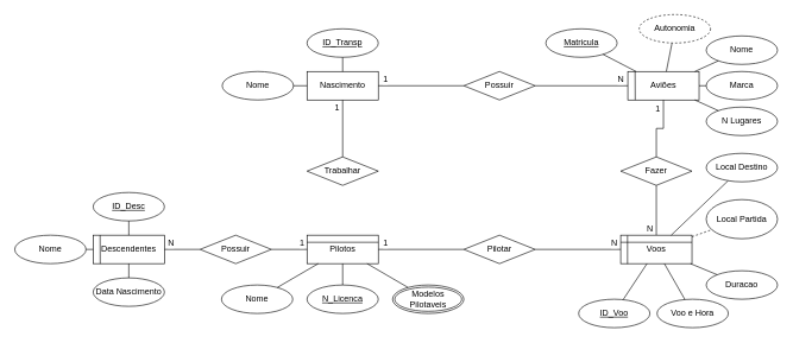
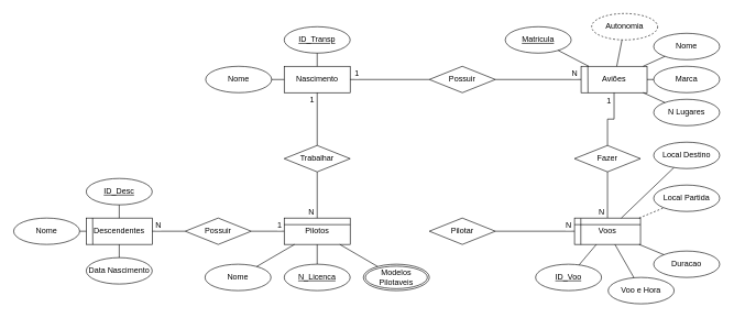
  <mxCell id="0" />
  <mxCell id="1" parent="0" />
  <mxCell id="2" value="Nascimento" style="whiteSpace=wrap;html=1;align=center;" vertex="1" parent="1"><mxGeometry x="430" y="100" width="100" height="40" as="geometry" /></mxCell>
  <mxCell id="3" value="Aviões" style="whiteSpace=wrap;html=1;align=center;" vertex="1" parent="1"><mxGeometry x="880" y="100" width="100" height="40" as="geometry" /></mxCell>
  <mxCell id="4" value="Matricula" style="ellipse;whiteSpace=wrap;html=1;align=center;fontStyle=4;" vertex="1" parent="1"><mxGeometry x="765" y="40" width="100" height="40" as="geometry" /></mxCell>
  <mxCell id="5" value="Nome" style="ellipse;whiteSpace=wrap;html=1;align=center;" vertex="1" parent="1"><mxGeometry x="990" y="50" width="100" height="40" as="geometry" /></mxCell>
  <mxCell id="6" value="Marca" style="ellipse;whiteSpace=wrap;html=1;align=center;" vertex="1" parent="1"><mxGeometry x="990" y="100" width="100" height="40" as="geometry" /></mxCell>
  <mxCell id="7" value="N Lugares" style="ellipse;whiteSpace=wrap;html=1;align=center;" vertex="1" parent="1"><mxGeometry x="990" y="150" width="100" height="40" as="geometry" /></mxCell>
  <mxCell id="8" value="Autonomia" style="ellipse;whiteSpace=wrap;html=1;align=center;dashed=1;" vertex="1" parent="1"><mxGeometry x="896" y="20" width="100" height="40" as="geometry" /></mxCell>
  <mxCell id="9" style="edgeStyle=orthogonalEdgeStyle;rounded=0;orthogonalLoop=1;jettySize=auto;html=1;exitX=0.5;exitY=1;exitDx=0;exitDy=0;" edge="1" parent="1" source="5" target="5"><mxGeometry relative="1" as="geometry" /></mxCell>
  <mxCell id="10" value="" style="endArrow=none;html=1;rounded=0;" edge="1" parent="1" source="8" target="3"><mxGeometry relative="1" as="geometry"><mxPoint x="830" y="280" as="sourcePoint" /><mxPoint x="990" y="280" as="targetPoint" /></mxGeometry></mxCell>
  <mxCell id="11" value="" style="endArrow=none;html=1;rounded=0;" edge="1" parent="1" source="7" target="3"><mxGeometry relative="1" as="geometry"><mxPoint x="700" y="310" as="sourcePoint" /><mxPoint x="860" y="310" as="targetPoint" /></mxGeometry></mxCell>
  <mxCell id="12" value="" style="endArrow=none;html=1;rounded=0;" edge="1" parent="1" source="6" target="3"><mxGeometry relative="1" as="geometry"><mxPoint x="800" y="270" as="sourcePoint" /><mxPoint x="960" y="270" as="targetPoint" /></mxGeometry></mxCell>
  <mxCell id="13" value="" style="endArrow=none;html=1;rounded=0;" edge="1" parent="1" source="5" target="3"><mxGeometry relative="1" as="geometry"><mxPoint x="760" y="250" as="sourcePoint" /><mxPoint x="920" y="250" as="targetPoint" /></mxGeometry></mxCell>
  <mxCell id="14" value="" style="endArrow=none;html=1;rounded=0;" edge="1" parent="1" source="4" target="3"><mxGeometry relative="1" as="geometry"><mxPoint x="820" y="230" as="sourcePoint" /><mxPoint x="980" y="230" as="targetPoint" /></mxGeometry></mxCell>
  <mxCell id="15" style="edgeStyle=orthogonalEdgeStyle;rounded=0;orthogonalLoop=1;jettySize=auto;html=1;exitX=1;exitY=0.5;exitDx=0;exitDy=0;endArrow=none;endFill=0;" edge="1" parent="1" source="19" target="3"><mxGeometry relative="1" as="geometry" /></mxCell>
  <mxCell id="16" value="N" style="edgeLabel;html=1;align=center;verticalAlign=middle;resizable=0;points=[];fontSize=12;" vertex="1" connectable="0" parent="15"><mxGeometry x="0.833" relative="1" as="geometry"><mxPoint y="-10" as="offset" /></mxGeometry></mxCell>
  <mxCell id="17" style="edgeStyle=orthogonalEdgeStyle;rounded=0;orthogonalLoop=1;jettySize=auto;html=1;exitX=0;exitY=0.5;exitDx=0;exitDy=0;endArrow=none;endFill=0;" edge="1" parent="1" source="19" target="2"><mxGeometry relative="1" as="geometry" /></mxCell>
  <mxCell id="18" value="1" style="edgeLabel;html=1;align=center;verticalAlign=middle;resizable=0;points=[];fontSize=12;" vertex="1" connectable="0" parent="17"><mxGeometry x="0.847" relative="1" as="geometry"><mxPoint y="-10" as="offset" /></mxGeometry></mxCell>
  <mxCell id="19" value="Possuir" style="shape=rhombus;perimeter=rhombusPerimeter;whiteSpace=wrap;html=1;align=center;" vertex="1" parent="1"><mxGeometry x="650" y="100" width="100" height="40" as="geometry" /></mxCell>
  <mxCell id="20" value="" style="endArrow=none;html=1;rounded=0;entryX=0.104;entryY=0.997;entryDx=0;entryDy=0;entryPerimeter=0;exitX=0.102;exitY=-0.003;exitDx=0;exitDy=0;exitPerimeter=0;" edge="1" parent="1" source="3" target="3"><mxGeometry relative="1" as="geometry"><mxPoint x="840" y="170" as="sourcePoint" /><mxPoint x="920" y="220" as="targetPoint" /></mxGeometry></mxCell>
  <mxCell id="21" value="Pilotos" style="whiteSpace=wrap;html=1;align=center;" vertex="1" parent="1"><mxGeometry x="430" y="330" width="100" height="40" as="geometry" /></mxCell>
+ <mxCell id="22" style="edgeStyle=orthogonalEdgeStyle;rounded=0;orthogonalLoop=1;jettySize=auto;html=1;exitX=0.5;exitY=1;exitDx=0;exitDy=0;endArrow=none;endFill=0;" edge="1" parent="1" source="26" target="21"><mxGeometry relative="1" as="geometry" /></mxCell>
+ <mxCell id="23" value="N" style="edgeLabel;html=1;align=center;verticalAlign=middle;resizable=0;points=[];fontSize=12;" vertex="1" connectable="0" parent="22"><mxGeometry x="0.752" relative="1" as="geometry"><mxPoint x="-10" y="-1" as="offset" /></mxGeometry></mxCell>
  <mxCell id="24" style="edgeStyle=orthogonalEdgeStyle;rounded=0;orthogonalLoop=1;jettySize=auto;html=1;exitX=0.5;exitY=0;exitDx=0;exitDy=0;endArrow=none;endFill=0;" edge="1" parent="1" source="26" target="2"><mxGeometry relative="1" as="geometry" /></mxCell>
  <mxCell id="25" value="1" style="edgeLabel;html=1;align=center;verticalAlign=middle;resizable=0;points=[];fontSize=12;" vertex="1" connectable="0" parent="24"><mxGeometry x="0.825" y="1" relative="1" as="geometry"><mxPoint x="-8" y="3" as="offset" /></mxGeometry></mxCell>
  <mxCell id="26" value="Trabalhar" style="shape=rhombus;perimeter=rhombusPerimeter;whiteSpace=wrap;html=1;align=center;" vertex="1" parent="1"><mxGeometry x="430" y="220" width="100" height="40" as="geometry" /></mxCell>
  <mxCell id="27" value="" style="endArrow=none;html=1;rounded=0;entryX=1;entryY=0.25;entryDx=0;entryDy=0;exitX=0;exitY=0.25;exitDx=0;exitDy=0;" edge="1" parent="1" source="21" target="21"><mxGeometry relative="1" as="geometry"><mxPoint x="210" y="310" as="sourcePoint" /><mxPoint x="370" y="310" as="targetPoint" /></mxGeometry></mxCell>
  <mxCell id="28" value="Nome" style="ellipse;whiteSpace=wrap;html=1;align=center;" vertex="1" parent="1"><mxGeometry x="310" y="400" width="100" height="40" as="geometry" /></mxCell>
  <mxCell id="29" value="Modelos Pilotaveis" style="ellipse;shape=doubleEllipse;margin=3;whiteSpace=wrap;html=1;align=center;" vertex="1" parent="1"><mxGeometry x="550" y="400" width="100" height="40" as="geometry" /></mxCell>
  <mxCell id="30" value="" style="endArrow=none;html=1;rounded=0;" edge="1" parent="1" source="21" target="29"><mxGeometry relative="1" as="geometry"><mxPoint x="700" y="380" as="sourcePoint" /><mxPoint x="860" y="380" as="targetPoint" /></mxGeometry></mxCell>
  <mxCell id="31" value="" style="endArrow=none;html=1;rounded=0;" edge="1" parent="1" source="21" target="33"><mxGeometry relative="1" as="geometry"><mxPoint x="630" y="320" as="sourcePoint" /><mxPoint x="480" y="400" as="targetPoint" /></mxGeometry></mxCell>
  <mxCell id="32" value="" style="endArrow=none;html=1;rounded=0;" edge="1" parent="1" source="21" target="28"><mxGeometry relative="1" as="geometry"><mxPoint x="480" y="340" as="sourcePoint" /><mxPoint x="830" y="300" as="targetPoint" /></mxGeometry></mxCell>
  <mxCell id="33" value="N_Licenca" style="ellipse;whiteSpace=wrap;html=1;align=center;fontStyle=4;" vertex="1" parent="1"><mxGeometry x="430" y="400" width="100" height="40" as="geometry" /></mxCell>
  <mxCell id="34" value="Descendentes" style="whiteSpace=wrap;html=1;align=center;" vertex="1" parent="1"><mxGeometry x="130" y="330" width="100" height="40" as="geometry" /></mxCell>
  <mxCell id="35" value="Possuir" style="shape=rhombus;perimeter=rhombusPerimeter;whiteSpace=wrap;html=1;align=center;" vertex="1" parent="1"><mxGeometry x="280" y="330" width="100" height="40" as="geometry" /></mxCell>
  <mxCell id="36" style="edgeStyle=orthogonalEdgeStyle;rounded=0;orthogonalLoop=1;jettySize=auto;html=1;endArrow=none;endFill=0;exitX=0;exitY=0.5;exitDx=0;exitDy=0;" edge="1" parent="1" source="35" target="34"><mxGeometry relative="1" as="geometry"><mxPoint x="100" y="370" as="sourcePoint" /><mxPoint x="180" y="250" as="targetPoint" /></mxGeometry></mxCell>
  <mxCell id="37" value="N" style="edgeLabel;html=1;align=center;verticalAlign=middle;resizable=0;points=[];fontSize=12;" vertex="1" connectable="0" parent="36"><mxGeometry x="0.833" relative="1" as="geometry"><mxPoint x="4" y="-10" as="offset" /></mxGeometry></mxCell>
  <mxCell id="38" style="edgeStyle=orthogonalEdgeStyle;rounded=0;orthogonalLoop=1;jettySize=auto;html=1;exitX=1;exitY=0.5;exitDx=0;exitDy=0;endArrow=none;endFill=0;" edge="1" parent="1" source="35" target="21"><mxGeometry relative="1" as="geometry"><mxPoint x="600" y="290" as="sourcePoint" /><mxPoint x="480" y="290" as="targetPoint" /></mxGeometry></mxCell>
  <mxCell id="39" value="1" style="edgeLabel;html=1;align=center;verticalAlign=middle;resizable=0;points=[];fontSize=12;" vertex="1" connectable="0" parent="38"><mxGeometry x="0.847" relative="1" as="geometry"><mxPoint x="-4" y="-10" as="offset" /></mxGeometry></mxCell>
  <mxCell id="40" value="" style="endArrow=none;html=1;rounded=0;entryX=0.099;entryY=1.001;entryDx=0;entryDy=0;entryPerimeter=0;exitX=0.097;exitY=-0.003;exitDx=0;exitDy=0;exitPerimeter=0;" edge="1" parent="1" source="34" target="34"><mxGeometry relative="1" as="geometry"><mxPoint x="100" y="280" as="sourcePoint" /><mxPoint x="100" y="320" as="targetPoint" /></mxGeometry></mxCell>
  <mxCell id="41" value="Nome" style="ellipse;whiteSpace=wrap;html=1;align=center;" vertex="1" parent="1"><mxGeometry x="20" y="330" width="100" height="40" as="geometry" /></mxCell>
  <mxCell id="42" value="Data Nascimento" style="ellipse;whiteSpace=wrap;html=1;align=center;" vertex="1" parent="1"><mxGeometry x="130" y="390" width="100" height="40" as="geometry" /></mxCell>
  <mxCell id="43" value="" style="endArrow=none;html=1;rounded=0;" edge="1" parent="1" source="42" target="34"><mxGeometry relative="1" as="geometry"><mxPoint x="30" y="510" as="sourcePoint" /><mxPoint x="190" y="510" as="targetPoint" /></mxGeometry></mxCell>
  <mxCell id="44" value="" style="endArrow=none;html=1;rounded=0;" edge="1" parent="1" source="41" target="34"><mxGeometry relative="1" as="geometry"><mxPoint x="270" y="410" as="sourcePoint" /><mxPoint x="430" y="410" as="targetPoint" /></mxGeometry></mxCell>
  <mxCell id="45" value="ID_Desc" style="ellipse;whiteSpace=wrap;html=1;align=center;fontStyle=4;" vertex="1" parent="1"><mxGeometry x="130" y="270" width="100" height="40" as="geometry" /></mxCell>
  <mxCell id="46" value="" style="endArrow=none;html=1;rounded=0;" edge="1" parent="1" source="45" target="34"><mxGeometry relative="1" as="geometry"><mxPoint x="310" y="290" as="sourcePoint" /><mxPoint x="470" y="290" as="targetPoint" /></mxGeometry></mxCell>
  <mxCell id="47" style="edgeStyle=orthogonalEdgeStyle;rounded=0;orthogonalLoop=1;jettySize=auto;html=1;exitX=0.5;exitY=1;exitDx=0;exitDy=0;endArrow=none;endFill=0;" edge="1" parent="1" source="51" target="52"><mxGeometry relative="1" as="geometry"><mxPoint x="920" y="330" as="targetPoint" /></mxGeometry></mxCell>
  <mxCell id="48" value="N" style="edgeLabel;html=1;align=center;verticalAlign=middle;resizable=0;points=[];fontSize=12;" vertex="1" connectable="0" parent="47"><mxGeometry x="0.752" relative="1" as="geometry"><mxPoint x="-10" y="-1" as="offset" /></mxGeometry></mxCell>
  <mxCell id="49" style="edgeStyle=orthogonalEdgeStyle;rounded=0;orthogonalLoop=1;jettySize=auto;html=1;exitX=0.5;exitY=0;exitDx=0;exitDy=0;endArrow=none;endFill=0;" edge="1" parent="1" source="51" target="3"><mxGeometry relative="1" as="geometry"><mxPoint x="900" y="125" as="targetPoint" /></mxGeometry></mxCell>
  <mxCell id="50" value="1" style="edgeLabel;html=1;align=center;verticalAlign=middle;resizable=0;points=[];fontSize=12;" vertex="1" connectable="0" parent="49"><mxGeometry x="0.825" y="1" relative="1" as="geometry"><mxPoint x="-8" y="3" as="offset" /></mxGeometry></mxCell>
  <mxCell id="51" value="Fazer" style="shape=rhombus;perimeter=rhombusPerimeter;whiteSpace=wrap;html=1;align=center;" vertex="1" parent="1"><mxGeometry x="870" y="220" width="100" height="40" as="geometry" /></mxCell>
  <mxCell id="52" value="Voos" style="whiteSpace=wrap;html=1;align=center;" vertex="1" parent="1"><mxGeometry x="870" y="330" width="100" height="40" as="geometry" /></mxCell>
  <mxCell id="53" value="Voo e Hora" style="ellipse;whiteSpace=wrap;html=1;align=center;" vertex="1" parent="1"><mxGeometry x="921" y="420" width="100" height="40" as="geometry" /></mxCell>
  <mxCell id="54" value="" style="endArrow=none;html=1;rounded=0;" edge="1" parent="1" source="53" target="52"><mxGeometry relative="1" as="geometry"><mxPoint x="1000" y="410" as="sourcePoint" /><mxPoint x="1160" y="410" as="targetPoint" /></mxGeometry></mxCell>
  <mxCell id="55" value="Duracao" style="ellipse;whiteSpace=wrap;html=1;align=center;" vertex="1" parent="1"><mxGeometry x="990" y="380" width="100" height="40" as="geometry" /></mxCell>
  <mxCell id="56" value="Local Destino" style="ellipse;whiteSpace=wrap;html=1;align=center;" vertex="1" parent="1"><mxGeometry x="990" y="215" width="100" height="40" as="geometry" /></mxCell>
- <mxCell id="57" value="Local Partida" style="ellipse;whiteSpace=wrap;html=1;align=center;" vertex="1" parent="1"><mxGeometry x="990" y="280" width="100" height="55" as="geometry" /></mxCell>
+ <mxCell id="57" value="Local Partida" style="ellipse;whiteSpace=wrap;html=1;align=center;" vertex="1" parent="1"><mxGeometry x="990" y="280" width="100" height="40" as="geometry" /></mxCell>
  <mxCell id="58" value="" style="endArrow=none;html=1;rounded=0;dashed=1;" edge="1" parent="1" source="52" target="57"><mxGeometry relative="1" as="geometry"><mxPoint x="950" y="490" as="sourcePoint" /><mxPoint x="1110" y="490" as="targetPoint" /></mxGeometry></mxCell>
  <mxCell id="59" value="" style="endArrow=none;html=1;rounded=0;" edge="1" parent="1" source="52" target="56"><mxGeometry relative="1" as="geometry"><mxPoint x="980" y="470" as="sourcePoint" /><mxPoint x="1140" y="470" as="targetPoint" /></mxGeometry></mxCell>
  <mxCell id="60" value="" style="endArrow=none;html=1;rounded=0;" edge="1" parent="1" source="55" target="52"><mxGeometry relative="1" as="geometry"><mxPoint x="1000" y="490" as="sourcePoint" /><mxPoint x="1160" y="490" as="targetPoint" /></mxGeometry></mxCell>
  <mxCell id="61" value="" style="endArrow=none;html=1;rounded=0;exitX=0;exitY=0.25;exitDx=0;exitDy=0;entryX=1;entryY=0.25;entryDx=0;entryDy=0;" edge="1" parent="1" source="52" target="52"><mxGeometry relative="1" as="geometry"><mxPoint x="880" y="470" as="sourcePoint" /><mxPoint x="1040" y="470" as="targetPoint" /></mxGeometry></mxCell>
  <mxCell id="62" style="edgeStyle=orthogonalEdgeStyle;rounded=0;orthogonalLoop=1;jettySize=auto;html=1;exitX=1;exitY=0.5;exitDx=0;exitDy=0;endArrow=none;endFill=0;" edge="1" parent="1" source="66" target="52"><mxGeometry relative="1" as="geometry"><mxPoint x="870" y="350" as="targetPoint" /></mxGeometry></mxCell>
  <mxCell id="63" value="N" style="edgeLabel;html=1;align=center;verticalAlign=middle;resizable=0;points=[];fontSize=12;" vertex="1" connectable="0" parent="62"><mxGeometry x="0.833" relative="1" as="geometry"><mxPoint y="-10" as="offset" /></mxGeometry></mxCell>
- <mxCell id="64" style="edgeStyle=orthogonalEdgeStyle;rounded=0;orthogonalLoop=1;jettySize=auto;html=1;exitX=0;exitY=0.5;exitDx=0;exitDy=0;endArrow=none;endFill=0;" edge="1" parent="1" source="66" target="21"><mxGeometry relative="1" as="geometry"><mxPoint x="530" y="350" as="targetPoint" /></mxGeometry></mxCell>
- <mxCell id="65" value="1" style="edgeLabel;html=1;align=center;verticalAlign=middle;resizable=0;points=[];fontSize=12;" vertex="1" connectable="0" parent="64"><mxGeometry x="0.847" relative="1" as="geometry"><mxPoint y="-10" as="offset" /></mxGeometry></mxCell>
  <mxCell id="66" value="Pilotar" style="shape=rhombus;perimeter=rhombusPerimeter;whiteSpace=wrap;html=1;align=center;" vertex="1" parent="1"><mxGeometry x="650" y="330" width="100" height="40" as="geometry" /></mxCell>
  <mxCell id="67" value="" style="endArrow=none;html=1;rounded=0;exitX=0.096;exitY=1.004;exitDx=0;exitDy=0;entryX=0.096;entryY=0.011;entryDx=0;entryDy=0;entryPerimeter=0;exitPerimeter=0;" edge="1" parent="1" source="52" target="52"><mxGeometry relative="1" as="geometry"><mxPoint x="800" y="400" as="sourcePoint" /><mxPoint x="750" y="240" as="targetPoint" /></mxGeometry></mxCell>
  <mxCell id="68" value="ID_Transp" style="ellipse;whiteSpace=wrap;html=1;align=center;fontStyle=4;" vertex="1" parent="1"><mxGeometry x="430" y="40" width="100" height="40" as="geometry" /></mxCell>
  <mxCell id="69" value="Nome" style="ellipse;whiteSpace=wrap;html=1;align=center;" vertex="1" parent="1"><mxGeometry x="311" y="100" width="100" height="40" as="geometry" /></mxCell>
  <mxCell id="70" value="" style="endArrow=none;html=1;rounded=0;" edge="1" parent="1" source="69" target="2"><mxGeometry relative="1" as="geometry"><mxPoint x="341" y="183" as="sourcePoint" /><mxPoint x="501" y="183" as="targetPoint" /></mxGeometry></mxCell>
  <mxCell id="71" value="" style="endArrow=none;html=1;rounded=0;" edge="1" parent="1" source="68" target="2"><mxGeometry relative="1" as="geometry"><mxPoint x="301" y="183" as="sourcePoint" /><mxPoint x="471" y="133" as="targetPoint" /></mxGeometry></mxCell>
- <mxCell id="72" value="ID_Voo" style="ellipse;whiteSpace=wrap;html=1;align=center;fontStyle=4;" vertex="1" parent="1"><mxGeometry x="811" y="420" width="100" height="40" as="geometry" /></mxCell>
+ <mxCell id="72" value="ID_Voo" style="ellipse;whiteSpace=wrap;html=1;align=center;fontStyle=4;" vertex="1" parent="1"><mxGeometry x="811" y="400" width="100" height="40" as="geometry" /></mxCell>
  <mxCell id="73" value="" style="endArrow=none;html=1;rounded=0;" edge="1" parent="1" source="72" target="52"><mxGeometry relative="1" as="geometry"><mxPoint x="721" y="393" as="sourcePoint" /><mxPoint x="881" y="393" as="targetPoint" /></mxGeometry></mxCell>
